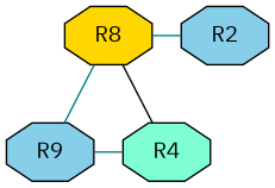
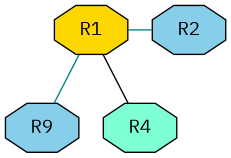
  graph {
    fontname="IBM Plex Mono"
    node [fillcolor=skyblue fontname="IBM Plex Mono" shape=octagon style=filled]
    edge [color=teal fontname="IBM Plex Mono"]
-   R1 [fillcolor=gold label=R8]
+   R1 [fillcolor=gold]
    R2
    n3 [label=R9]
    R4 [fillcolor=aquamarine]
    subgraph sub_1 {
      rank=same
      R1
      R2
    }
    subgraph sub_2 {
      rank=same
      n3
      R4
    }
    R1 -- R2
    R1 -- n3
    R1 -- R4 [color=black]
-   n3 -- R4
  }
